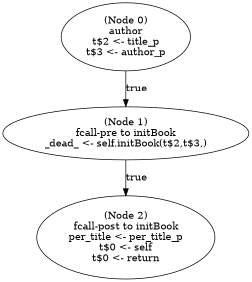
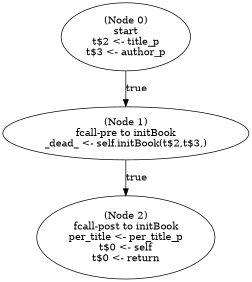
  digraph {
-   n1 [label="(Node 0)\nauthor\nt$2 <- title_p\nt$3 <- author_p\n"]
+   n1 [label="(Node 0)\nstart\nt$2 <- title_p\nt$3 <- author_p\n"]
    n2 [label="(Node 1)\nfcall-pre to initBook\n_dead_ <- self.initBook(t$2,t$3,)\n"]
    n3 [label="(Node 2)\nfcall-post to initBook\nper_title <- per_title_p\nt$0 <- self\nt$0 <- return\n"]
    n1 -> n2 [label=true]
    n2 -> n3 [label=true]
  }
